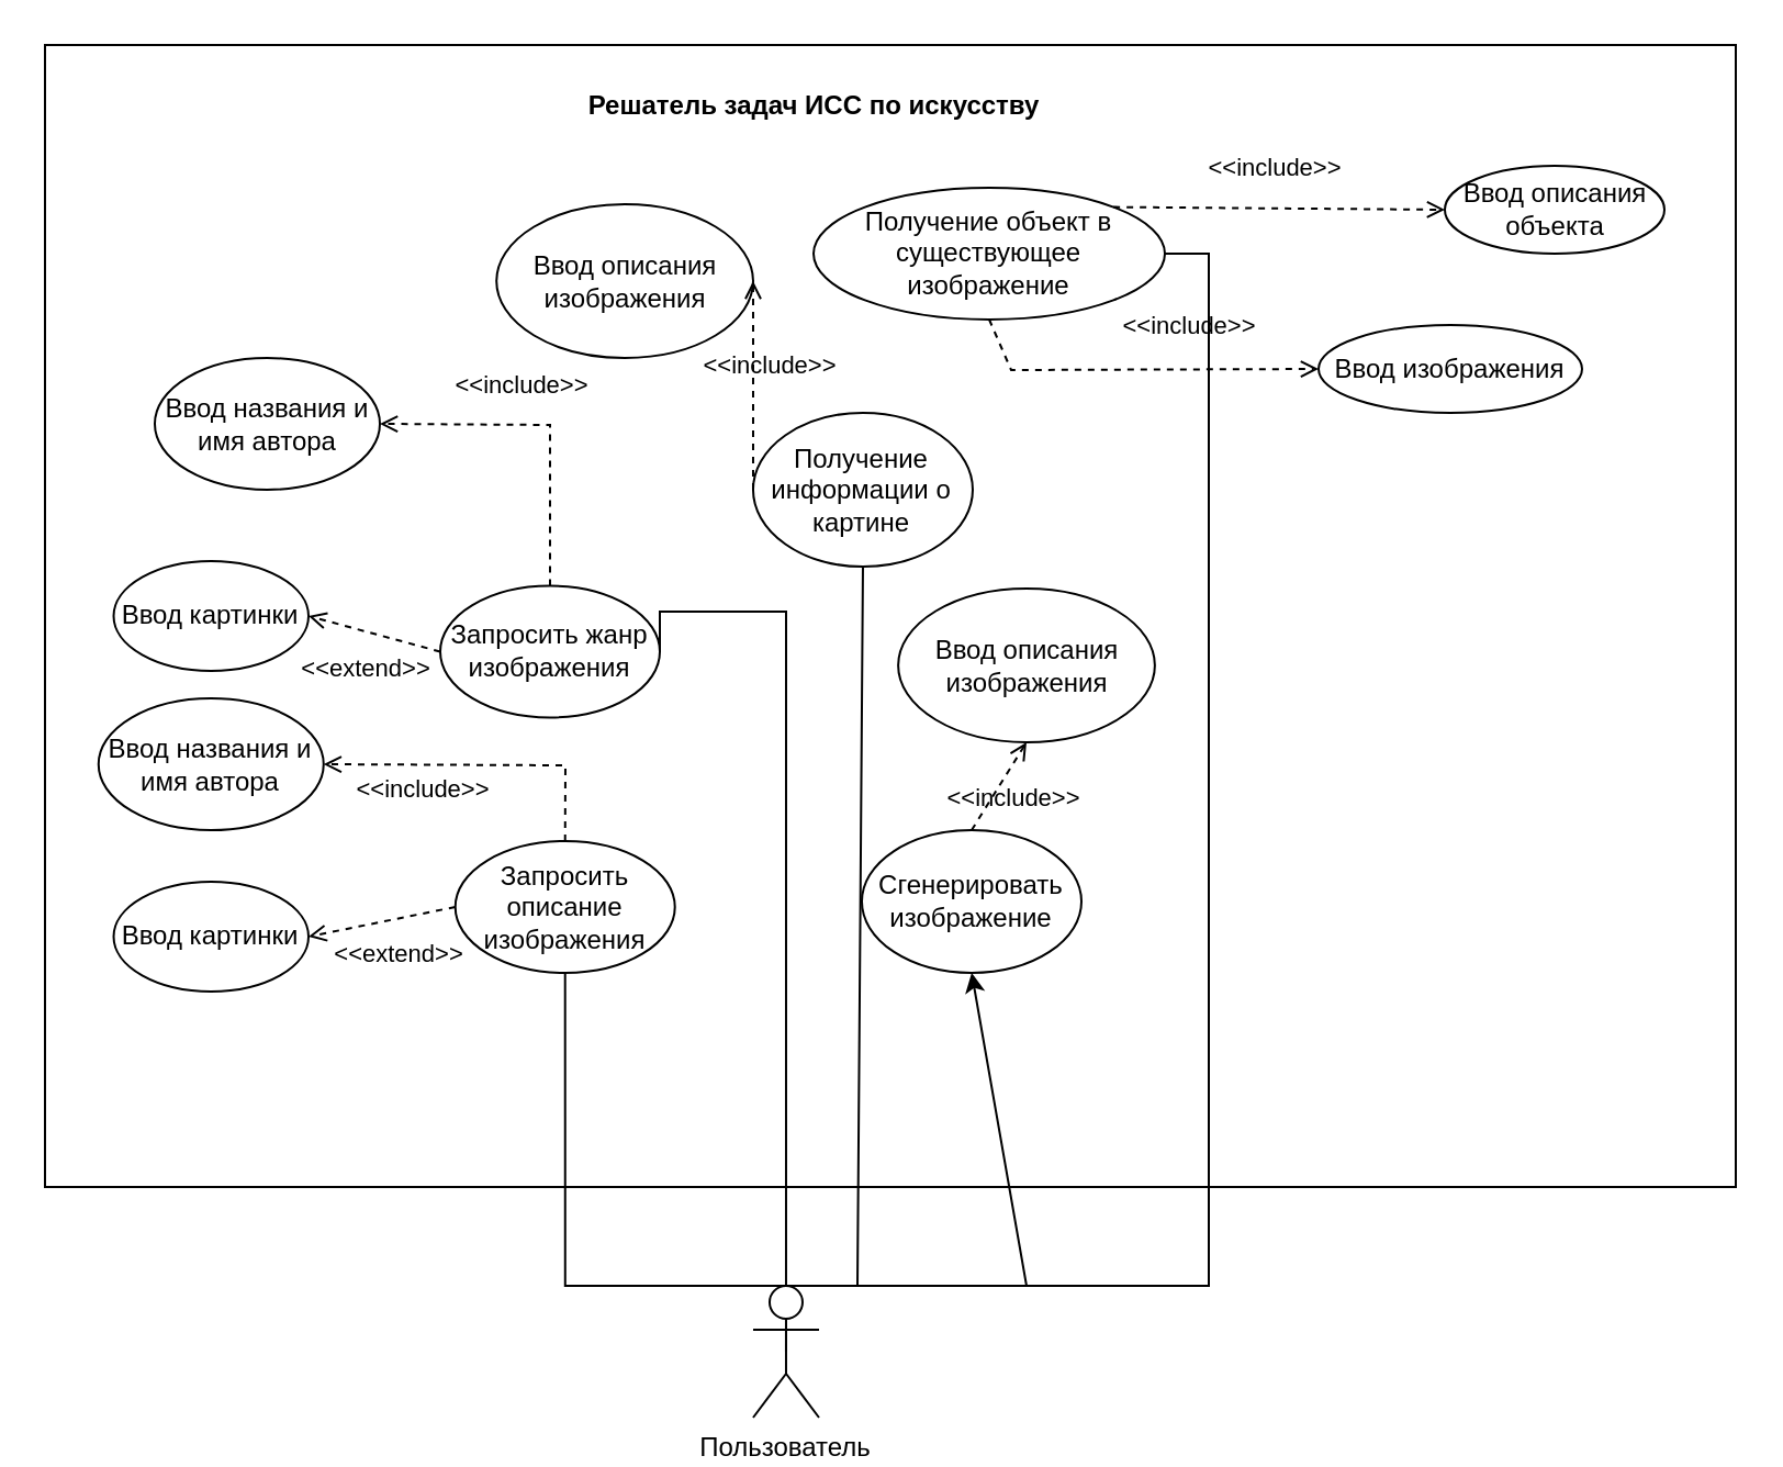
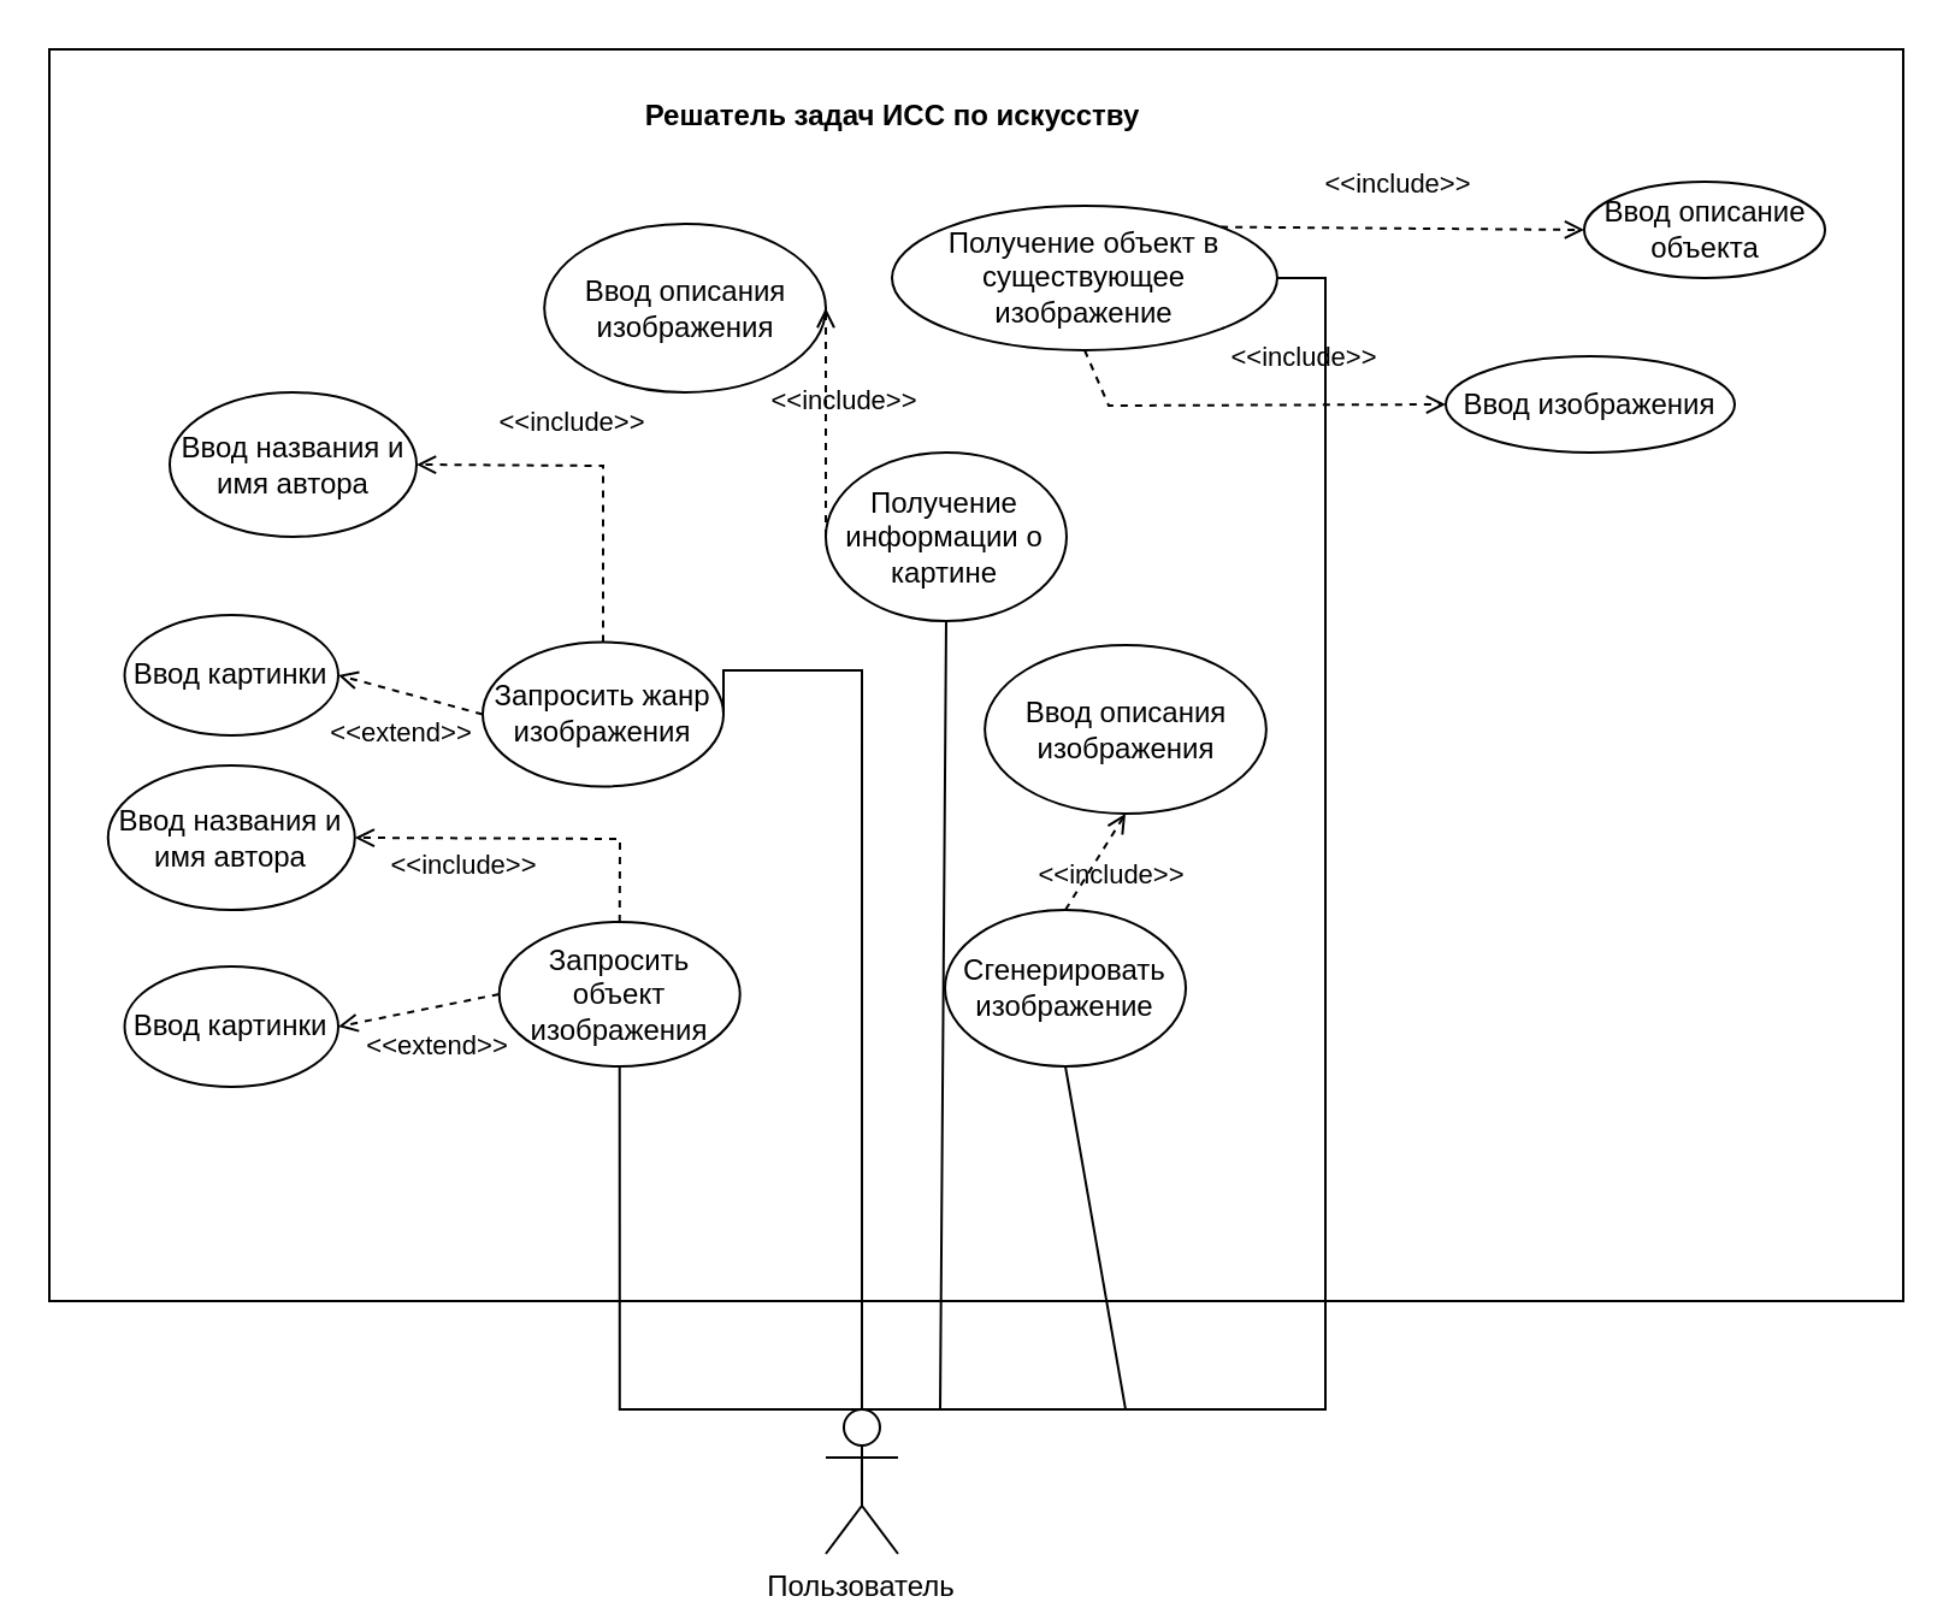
  <mxCell id="0" />
  <mxCell id="1" parent="0" />
  <mxCell id="2" value="" style="html=1;whiteSpace=wrap;" parent="1" vertex="1"><mxGeometry x="20" y="20" width="770" height="520" as="geometry" /></mxCell>
- <mxCell id="3" value="Запросить описание изображения" style="ellipse;whiteSpace=wrap;html=1;" parent="1" vertex="1"><mxGeometry x="206.86" y="382.5" width="100" height="60" as="geometry" /></mxCell>
+ <mxCell id="3" value="Запросить объект изображения" style="ellipse;whiteSpace=wrap;html=1;" parent="1" vertex="1"><mxGeometry x="206.86" y="382.5" width="100" height="60" as="geometry" /></mxCell>
  <mxCell id="4" value="Решатель задач ИСС по искусству" style="text;align=center;fontStyle=1;verticalAlign=middle;spacingLeft=3;spacingRight=3;strokeColor=none;rotatable=0;points=[[0,0.5],[1,0.5]];portConstraint=eastwest;html=1;" parent="1" vertex="1"><mxGeometry x="110" y="35" width="520" height="26" as="geometry" /></mxCell>
  <mxCell id="5" value="Ввод картинки" style="ellipse;whiteSpace=wrap;html=1;" parent="1" vertex="1"><mxGeometry x="51.25" y="401" width="88.75" height="50" as="geometry" /></mxCell>
  <mxCell id="6" value="Ввод названия и имя автора" style="ellipse;whiteSpace=wrap;html=1;" parent="1" vertex="1"><mxGeometry x="44.38" y="317.5" width="102.5" height="60" as="geometry" /></mxCell>
  <mxCell id="7" value="&amp;lt;&amp;lt;include&amp;gt;&amp;gt;" style="edgeStyle=none;html=1;endArrow=open;verticalAlign=bottom;dashed=1;labelBackgroundColor=none;rounded=0;entryX=1;entryY=0.5;entryDx=0;entryDy=0;exitX=0.5;exitY=0;exitDx=0;exitDy=0;" parent="1" source="3" target="6" edge="1"><mxGeometry x="0.378" y="20" width="160" relative="1" as="geometry"><mxPoint x="283.06" y="357.46" as="sourcePoint" /><mxPoint x="118.11" y="315" as="targetPoint" /><Array as="points"><mxPoint x="257" y="348" /></Array><mxPoint x="1" as="offset" /></mxGeometry></mxCell>
  <mxCell id="8" value="Сгенерировать изображение" style="ellipse;whiteSpace=wrap;html=1;" parent="1" vertex="1"><mxGeometry x="392" y="377.5" width="100" height="65" as="geometry" /></mxCell>
  <mxCell id="9" value="" style="endArrow=none;html=1;edgeStyle=orthogonalEdgeStyle;rounded=0;exitX=0.5;exitY=1;exitDx=0;exitDy=0;entryX=0.5;entryY=0.5;entryDx=0;entryDy=0;entryPerimeter=0;" parent="1" source="3" target="14" edge="1"><mxGeometry relative="1" as="geometry"><mxPoint x="382.49" y="515" as="sourcePoint" /><mxPoint x="542.49" y="515" as="targetPoint" /><Array as="points"><mxPoint x="257" y="585" /><mxPoint x="357" y="585" /></Array></mxGeometry></mxCell>
  <mxCell id="10" value="Получение информации о картине" style="ellipse;whiteSpace=wrap;html=1;" parent="1" vertex="1"><mxGeometry x="342.49" y="187.5" width="100" height="70" as="geometry" /></mxCell>
  <mxCell id="11" value="Ввод описания изображения" style="ellipse;whiteSpace=wrap;html=1;" parent="1" vertex="1"><mxGeometry x="225.61" y="92.5" width="116.88" height="70" as="geometry" /></mxCell>
  <mxCell id="12" value="&amp;lt;&amp;lt;include&amp;gt;&amp;gt;" style="edgeStyle=none;html=1;endArrow=open;verticalAlign=bottom;dashed=1;labelBackgroundColor=none;rounded=0;entryX=1;entryY=0.5;entryDx=0;entryDy=0;exitX=0;exitY=0.5;exitDx=0;exitDy=0;" parent="1" source="10" target="11" edge="1"><mxGeometry y="-8" width="160" relative="1" as="geometry"><mxPoint x="619.63" y="127.5" as="sourcePoint" /><mxPoint x="481" y="67.5" as="targetPoint" /><Array as="points" /><mxPoint as="offset" /></mxGeometry></mxCell>
  <mxCell id="13" value="" style="endArrow=none;html=1;edgeStyle=orthogonalEdgeStyle;rounded=0;entryX=1;entryY=0.5;entryDx=0;entryDy=0;exitX=0.5;exitY=0;exitDx=0;exitDy=0;exitPerimeter=0;" parent="1" source="14" target="15" edge="1"><mxGeometry relative="1" as="geometry"><mxPoint x="1160" y="335" as="sourcePoint" /><mxPoint x="1160" y="175" as="targetPoint" /><Array as="points"><mxPoint x="550" y="585" /><mxPoint x="550" y="115" /></Array></mxGeometry></mxCell>
  <mxCell id="14" value="Пользователь" style="shape=umlActor;verticalLabelPosition=bottom;verticalAlign=top;html=1;outlineConnect=0;" parent="1" vertex="1"><mxGeometry x="342.49" y="585" width="30" height="60" as="geometry" /></mxCell>
  <mxCell id="15" value="Получение объект в существующее изображение" style="ellipse;whiteSpace=wrap;html=1;" parent="1" vertex="1"><mxGeometry x="370" y="85" width="160" height="60" as="geometry" /></mxCell>
- <mxCell id="16" value="Ввод описания объекта" style="ellipse;whiteSpace=wrap;html=1;" parent="1" vertex="1"><mxGeometry x="657.5" y="75" width="100" height="40" as="geometry" /></mxCell>
+ <mxCell id="16" value="Ввод описание объекта" style="ellipse;whiteSpace=wrap;html=1;" parent="1" vertex="1"><mxGeometry x="657.5" y="75" width="100" height="40" as="geometry" /></mxCell>
  <mxCell id="17" value="&amp;lt;&amp;lt;include&amp;gt;&amp;gt;" style="edgeStyle=none;html=1;endArrow=open;verticalAlign=bottom;dashed=1;labelBackgroundColor=none;rounded=0;entryX=0;entryY=0.5;entryDx=0;entryDy=0;exitX=1;exitY=0;exitDx=0;exitDy=0;" parent="1" source="15" target="16" edge="1"><mxGeometry x="-0.028" y="9" width="160" relative="1" as="geometry"><mxPoint x="614" y="395" as="sourcePoint" /><mxPoint x="519" y="395" as="targetPoint" /><Array as="points" /><mxPoint as="offset" /></mxGeometry></mxCell>
  <mxCell id="18" value="Ввод изображения" style="ellipse;whiteSpace=wrap;html=1;" parent="1" vertex="1"><mxGeometry x="600" y="147.5" width="120" height="40" as="geometry" /></mxCell>
  <mxCell id="19" value="&amp;lt;&amp;lt;include&amp;gt;&amp;gt;" style="edgeStyle=none;html=1;endArrow=open;verticalAlign=bottom;dashed=1;labelBackgroundColor=none;rounded=0;exitX=0.5;exitY=1;exitDx=0;exitDy=0;entryX=0;entryY=0.5;entryDx=0;entryDy=0;" parent="1" source="15" target="18" edge="1"><mxGeometry x="0.287" y="11" width="160" relative="1" as="geometry"><mxPoint x="777" y="332" as="sourcePoint" /><mxPoint x="700" y="35" as="targetPoint" /><Array as="points"><mxPoint x="460" y="168" /></Array><mxPoint as="offset" /></mxGeometry></mxCell>
  <mxCell id="20" value="&amp;lt;&amp;lt;extend&amp;gt;&amp;gt;" style="edgeStyle=none;html=1;endArrow=open;verticalAlign=bottom;dashed=1;labelBackgroundColor=none;rounded=0;entryX=1;entryY=0.5;entryDx=0;entryDy=0;exitX=0;exitY=0.5;exitDx=0;exitDy=0;" parent="1" source="3" target="5" edge="1"><mxGeometry x="-0.087" y="25" width="160" relative="1" as="geometry"><mxPoint x="-273.75" y="472" as="sourcePoint" /><mxPoint x="-316.12" y="534.5" as="targetPoint" /><Array as="points" /><mxPoint as="offset" /></mxGeometry></mxCell>
  <mxCell id="21" value="Запросить жанр изображения" style="ellipse;whiteSpace=wrap;html=1;" parent="1" vertex="1"><mxGeometry x="200" y="266.25" width="100" height="60" as="geometry" /></mxCell>
  <mxCell id="22" value="Ввод картинки" style="ellipse;whiteSpace=wrap;html=1;" parent="1" vertex="1"><mxGeometry x="51.25" y="255" width="88.75" height="50" as="geometry" /></mxCell>
  <mxCell id="23" value="Ввод названия и имя автора" style="ellipse;whiteSpace=wrap;html=1;" parent="1" vertex="1"><mxGeometry x="70" y="162.5" width="102.5" height="60" as="geometry" /></mxCell>
  <mxCell id="24" value="&amp;lt;&amp;lt;include&amp;gt;&amp;gt;" style="edgeStyle=none;html=1;endArrow=open;verticalAlign=bottom;dashed=1;labelBackgroundColor=none;rounded=0;entryX=1;entryY=0.5;entryDx=0;entryDy=0;exitX=0.5;exitY=0;exitDx=0;exitDy=0;" parent="1" source="21" target="23" edge="1"><mxGeometry x="0.147" y="-9" width="160" relative="1" as="geometry"><mxPoint x="47.45" y="397.46" as="sourcePoint" /><mxPoint x="-117.5" y="355" as="targetPoint" /><Array as="points"><mxPoint x="250" y="193" /></Array><mxPoint as="offset" /></mxGeometry></mxCell>
  <mxCell id="25" value="" style="endArrow=none;html=1;edgeStyle=orthogonalEdgeStyle;rounded=0;exitX=1;exitY=0.5;exitDx=0;exitDy=0;entryX=0.5;entryY=0;entryDx=0;entryDy=0;entryPerimeter=0;" parent="1" source="21" target="14" edge="1"><mxGeometry relative="1" as="geometry"><mxPoint x="146.88" y="555" as="sourcePoint" /><mxPoint x="121.88" y="655" as="targetPoint" /><Array as="points"><mxPoint x="357" y="278" /></Array></mxGeometry></mxCell>
  <mxCell id="26" value="&amp;lt;&amp;lt;extend&amp;gt;&amp;gt;" style="edgeStyle=none;html=1;endArrow=open;verticalAlign=bottom;dashed=1;labelBackgroundColor=none;rounded=0;entryX=1;entryY=0.5;entryDx=0;entryDy=0;exitX=0;exitY=0.5;exitDx=0;exitDy=0;" parent="1" source="21" target="22" edge="1"><mxGeometry x="-0.087" y="25" width="160" relative="1" as="geometry"><mxPoint x="-106.12" y="315" as="sourcePoint" /><mxPoint x="-71.12" y="515" as="targetPoint" /><Array as="points" /><mxPoint as="offset" /></mxGeometry></mxCell>
  <mxCell id="27" value="" style="endArrow=none;html=1;rounded=0;exitX=0.5;exitY=0;exitDx=0;exitDy=0;exitPerimeter=0;entryX=0.5;entryY=1;entryDx=0;entryDy=0;" parent="1" source="14" target="10" edge="1"><mxGeometry width="50" height="50" relative="1" as="geometry"><mxPoint x="370" y="395" as="sourcePoint" /><mxPoint x="420" y="345" as="targetPoint" /><Array as="points"><mxPoint x="390" y="585" /></Array></mxGeometry></mxCell>
  <mxCell id="28" value="Ввод описания изображения" style="ellipse;whiteSpace=wrap;html=1;" parent="1" vertex="1"><mxGeometry x="408.56" y="267.5" width="116.88" height="70" as="geometry" /></mxCell>
  <mxCell id="29" value="&amp;lt;&amp;lt;include&amp;gt;&amp;gt;" style="edgeStyle=none;html=1;endArrow=open;verticalAlign=bottom;dashed=1;labelBackgroundColor=none;rounded=0;entryX=0.5;entryY=1;entryDx=0;entryDy=0;exitX=0.5;exitY=0;exitDx=0;exitDy=0;" parent="1" source="8" target="28" edge="1"><mxGeometry x="-0.375" y="-13" width="160" relative="1" as="geometry"><mxPoint x="352" y="233" as="sourcePoint" /><mxPoint x="352" y="138" as="targetPoint" /><Array as="points" /><mxPoint as="offset" /></mxGeometry></mxCell>
- <mxCell id="30" value="" style="endArrow=classic;html=1;rounded=0;exitX=0.5;exitY=0;exitDx=0;exitDy=0;exitPerimeter=0;entryX=0.5;entryY=1;entryDx=0;entryDy=0;" parent="1" source="14" target="8" edge="1"><mxGeometry width="50" height="50" relative="1" as="geometry"><mxPoint x="450" y="575" as="sourcePoint" /><mxPoint x="500" y="525" as="targetPoint" /><Array as="points"><mxPoint x="467" y="585" /></Array></mxGeometry></mxCell>
+ <mxCell id="30" value="" style="endArrow=none;html=1;rounded=0;exitX=0.5;exitY=0;exitDx=0;exitDy=0;exitPerimeter=0;entryX=0.5;entryY=1;entryDx=0;entryDy=0;" parent="1" source="14" target="8" edge="1"><mxGeometry width="50" height="50" relative="1" as="geometry"><mxPoint x="450" y="575" as="sourcePoint" /><mxPoint x="500" y="525" as="targetPoint" /><Array as="points"><mxPoint x="467" y="585" /></Array></mxGeometry></mxCell>
